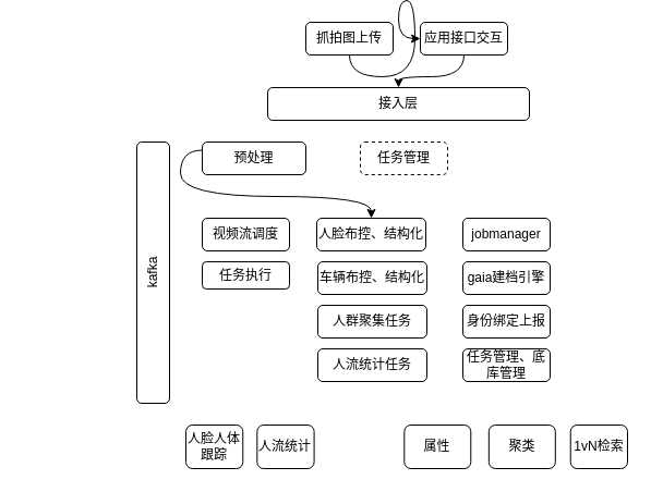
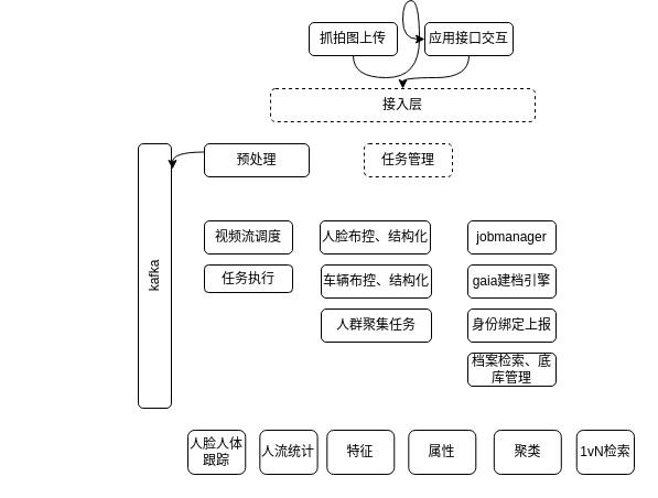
  <mxCell id="0" />
  <mxCell id="1" parent="0" />
- <mxCell id="2" value="接入层" style="rounded=1;whiteSpace=wrap;html=1;" vertex="1" parent="1"><mxGeometry x="245" y="80" width="240" height="30" as="geometry" /></mxCell>
+ <mxCell id="2" value="接入层" style="rounded=1;whiteSpace=wrap;html=1;dashed=1;" vertex="1" parent="1"><mxGeometry x="245" y="80" width="240" height="30" as="geometry" /></mxCell>
  <mxCell id="3" value="kafka" style="rounded=1;whiteSpace=wrap;html=1;rotation=-90;" vertex="1" parent="1"><mxGeometry x="20" y="235" width="240" height="30" as="geometry" /></mxCell>
- <mxCell id="4" style="edgeStyle=orthogonalEdgeStyle;curved=1;rounded=0;orthogonalLoop=1;jettySize=auto;html=1;exitX=0;exitY=0.25;exitDx=0;exitDy=0;" edge="1" parent="1" source="5" target="7"><mxGeometry relative="1" as="geometry" /></mxCell>
+ <mxCell id="4" style="edgeStyle=orthogonalEdgeStyle;curved=1;rounded=0;orthogonalLoop=1;jettySize=auto;html=1;exitX=0;exitY=0.25;exitDx=0;exitDy=0;entryX=0.904;entryY=1.033;entryDx=0;entryDy=0;entryPerimeter=0;" edge="1" parent="1" source="5" target="3"><mxGeometry relative="1" as="geometry" /></mxCell>
  <mxCell id="5" value="预处理" style="rounded=1;whiteSpace=wrap;html=1;" vertex="1" parent="1"><mxGeometry x="185" y="130" width="95" height="30" as="geometry" /></mxCell>
  <mxCell id="6" value="视频流调度" style="rounded=1;whiteSpace=wrap;html=1;" vertex="1" parent="1"><mxGeometry x="185" y="200" width="80" height="30" as="geometry" /></mxCell>
  <mxCell id="7" value="人脸布控、结构化" style="rounded=1;whiteSpace=wrap;html=1;" vertex="1" parent="1"><mxGeometry x="290" y="200" width="100" height="30" as="geometry" /></mxCell>
  <mxCell id="8" style="edgeStyle=orthogonalEdgeStyle;curved=1;rounded=0;orthogonalLoop=1;jettySize=auto;html=1;exitX=0.5;exitY=1;exitDx=0;exitDy=0;" edge="1" parent="1" source="9" target="19"><mxGeometry relative="1" as="geometry" /></mxCell>
  <mxCell id="9" value="抓拍图上传" style="rounded=1;whiteSpace=wrap;html=1;" vertex="1" parent="1"><mxGeometry x="280" y="20" width="80" height="30" as="geometry" /></mxCell>
  <mxCell id="10" value="车辆布控、结构化" style="rounded=1;whiteSpace=wrap;html=1;" vertex="1" parent="1"><mxGeometry x="291" y="240" width="100" height="30" as="geometry" /></mxCell>
  <mxCell id="11" value="人群聚集任务" style="rounded=1;whiteSpace=wrap;html=1;" vertex="1" parent="1"><mxGeometry x="291" y="280" width="100" height="30" as="geometry" /></mxCell>
  <mxCell id="12" value="jobmanager" style="rounded=1;whiteSpace=wrap;html=1;" vertex="1" parent="1"><mxGeometry x="424" y="200" width="80" height="30" as="geometry" /></mxCell>
  <mxCell id="13" value="任务管理" style="rounded=1;whiteSpace=wrap;html=1;dashed=1;" vertex="1" parent="1"><mxGeometry x="330" y="130" width="80" height="30" as="geometry" /></mxCell>
  <mxCell id="14" value="任务执行" style="rounded=1;whiteSpace=wrap;html=1;" vertex="1" parent="1"><mxGeometry x="185" y="240" width="80" height="25" as="geometry" /></mxCell>
- <mxCell id="15" value="人流统计任务" style="rounded=1;whiteSpace=wrap;html=1;" vertex="1" parent="1"><mxGeometry x="291" y="320" width="100" height="30" as="geometry" /></mxCell>
  <mxCell id="16" value="gaia建档引擎" style="rounded=1;whiteSpace=wrap;html=1;" vertex="1" parent="1"><mxGeometry x="424" y="240" width="80" height="30" as="geometry" /></mxCell>
  <mxCell id="17" value="身份绑定上报" style="rounded=1;whiteSpace=wrap;html=1;" vertex="1" parent="1"><mxGeometry x="424" y="280" width="80" height="30" as="geometry" /></mxCell>
  <mxCell id="18" style="edgeStyle=orthogonalEdgeStyle;curved=1;rounded=0;orthogonalLoop=1;jettySize=auto;html=1;exitX=0.5;exitY=1;exitDx=0;exitDy=0;entryX=0.5;entryY=0;entryDx=0;entryDy=0;" edge="1" parent="1" source="19" target="2"><mxGeometry relative="1" as="geometry" /></mxCell>
  <mxCell id="19" value="应用接口交互" style="rounded=1;whiteSpace=wrap;html=1;" vertex="1" parent="1"><mxGeometry x="385" y="20" width="80" height="30" as="geometry" /></mxCell>
  <mxCell id="20" value="" style="group" vertex="1" connectable="0" parent="1"><mxGeometry x="170" y="390" width="405" height="40" as="geometry" /></mxCell>
  <mxCell id="21" value="人脸人体跟踪" style="rounded=1;whiteSpace=wrap;html=1;" vertex="1" parent="20"><mxGeometry width="52.258" height="40" as="geometry" /></mxCell>
+ <mxCell id="22" value="特征" style="rounded=1;whiteSpace=wrap;html=1;" vertex="1" parent="20"><mxGeometry x="126.29" width="60.968" height="40" as="geometry" /></mxCell>
  <mxCell id="23" value="属性" style="rounded=1;whiteSpace=wrap;html=1;" vertex="1" parent="20"><mxGeometry x="200.323" width="60.968" height="40" as="geometry" /></mxCell>
  <mxCell id="24" value="聚类" style="rounded=1;whiteSpace=wrap;html=1;" vertex="1" parent="20"><mxGeometry x="277.839" width="60.968" height="40" as="geometry" /></mxCell>
  <mxCell id="25" value="1vN检索" style="rounded=1;whiteSpace=wrap;html=1;" vertex="1" parent="20"><mxGeometry x="352.742" width="52.258" height="40" as="geometry" /></mxCell>
  <mxCell id="26" value="人流统计" style="rounded=1;whiteSpace=wrap;html=1;" vertex="1" parent="20"><mxGeometry x="65.323" width="52.258" height="40" as="geometry" /></mxCell>
- <mxCell id="27" value="任务管理、底库管理" style="rounded=1;whiteSpace=wrap;html=1;" vertex="1" parent="1"><mxGeometry x="424" y="320" width="80" height="30" as="geometry" /></mxCell>
+ <mxCell id="27" value="档案检索、底库管理" style="rounded=1;whiteSpace=wrap;html=1;" vertex="1" parent="1"><mxGeometry x="424" y="320" width="80" height="30" as="geometry" /></mxCell>
